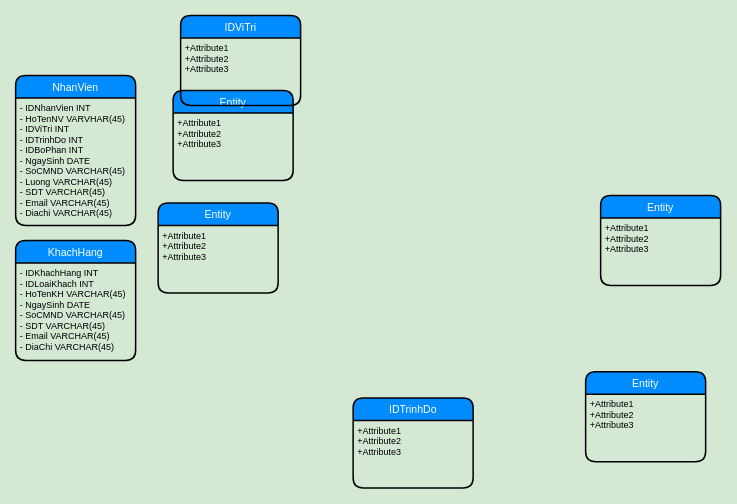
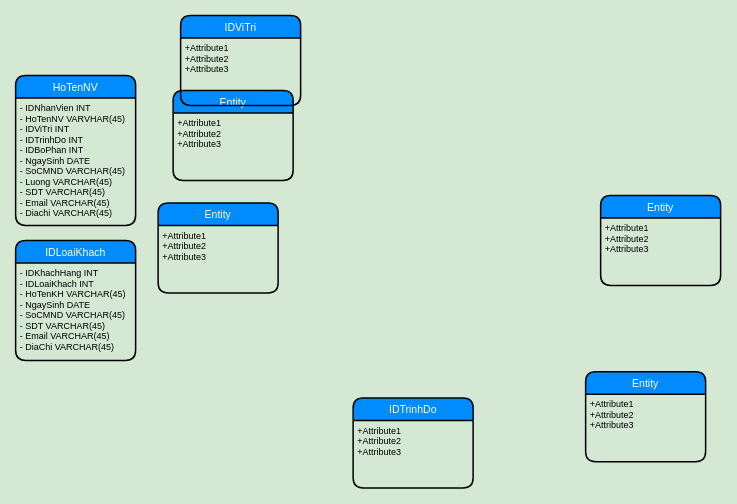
  <mxCell id="0" />
  <mxCell id="1" parent="0" />
- <mxCell id="2" value="NhanVien" style="swimlane;childLayout=stackLayout;horizontal=1;startSize=30;horizontalStack=0;fillColor=#008cff;fontColor=#FFFFFF;rounded=1;fontSize=14;fontStyle=0;strokeWidth=2;resizeParent=0;resizeLast=1;shadow=0;dashed=0;align=center;" vertex="1" parent="1"><mxGeometry x="20" y="100" width="160" height="200" as="geometry" /></mxCell>
+ <mxCell id="2" value="HoTenNV" style="swimlane;childLayout=stackLayout;horizontal=1;startSize=30;horizontalStack=0;fillColor=#008cff;fontColor=#FFFFFF;rounded=1;fontSize=14;fontStyle=0;strokeWidth=2;resizeParent=0;resizeLast=1;shadow=0;dashed=0;align=center;" vertex="1" parent="1"><mxGeometry x="20" y="100" width="160" height="200" as="geometry" /></mxCell>
  <mxCell id="3" value="- IDNhanVien INT&#10;- HoTenNV VARVHAR(45)&#10;- IDViTri INT&#10;- IDTrinhDo INT&#10;- IDBoPhan INT&#10;- NgaySinh DATE&#10;- SoCMND VARCHAR(45)&#10;- Luong VARCHAR(45)&#10;- SDT VARCHAR(45)&#10;- Email VARCHAR(45)&#10;- Diachi VARCHAR(45)" style="align=left;strokeColor=none;fillColor=none;spacingLeft=4;fontSize=12;verticalAlign=top;resizable=0;rotatable=0;part=1;fontStyle=0" vertex="1" parent="2"><mxGeometry y="30" width="160" height="170" as="geometry" /></mxCell>
- <mxCell id="4" value="KhachHang" style="swimlane;childLayout=stackLayout;horizontal=1;startSize=30;horizontalStack=0;fillColor=#008cff;fontColor=#FFFFFF;rounded=1;fontSize=14;fontStyle=0;strokeWidth=2;resizeParent=0;resizeLast=1;shadow=0;dashed=0;align=center;" vertex="1" parent="1"><mxGeometry x="20" y="320" width="160" height="160" as="geometry" /></mxCell>
+ <mxCell id="4" value="IDLoaiKhach" style="swimlane;childLayout=stackLayout;horizontal=1;startSize=30;horizontalStack=0;fillColor=#008cff;fontColor=#FFFFFF;rounded=1;fontSize=14;fontStyle=0;strokeWidth=2;resizeParent=0;resizeLast=1;shadow=0;dashed=0;align=center;" vertex="1" parent="1"><mxGeometry x="20" y="320" width="160" height="160" as="geometry" /></mxCell>
  <mxCell id="5" value="- IDKhachHang INT&#10;- IDLoaiKhach INT&#10;- HoTenKH VARCHAR(45)&#10;- NgaySinh DATE&#10;- SoCMND VARCHAR(45)&#10;- SDT VARCHAR(45)&#10;- Email VARCHAR(45)&#10;- DiaChi VARCHAR(45)" style="align=left;strokeColor=none;fillColor=none;spacingLeft=4;fontSize=12;verticalAlign=top;resizable=0;rotatable=0;part=1;" vertex="1" parent="4"><mxGeometry y="30" width="160" height="130" as="geometry" /></mxCell>
  <mxCell id="6" value="Entity" style="swimlane;childLayout=stackLayout;horizontal=1;startSize=30;horizontalStack=0;fillColor=#008cff;fontColor=#FFFFFF;rounded=1;fontSize=14;fontStyle=0;strokeWidth=2;resizeParent=0;resizeLast=1;shadow=0;dashed=0;align=center;" vertex="1" parent="1"><mxGeometry x="800" y="260" width="160" height="120" as="geometry" /></mxCell>
  <mxCell id="7" value="+Attribute1&#10;+Attribute2&#10;+Attribute3" style="align=left;strokeColor=none;fillColor=none;spacingLeft=4;fontSize=12;verticalAlign=top;resizable=0;rotatable=0;part=1;" vertex="1" parent="6"><mxGeometry y="30" width="160" height="90" as="geometry" /></mxCell>
  <mxCell id="8" value="IDTrinhDo" style="swimlane;childLayout=stackLayout;horizontal=1;startSize=30;horizontalStack=0;fillColor=#008cff;fontColor=#FFFFFF;rounded=1;fontSize=14;fontStyle=0;strokeWidth=2;resizeParent=0;resizeLast=1;shadow=0;dashed=0;align=center;" vertex="1" parent="1"><mxGeometry x="470" y="530" width="160" height="120" as="geometry" /></mxCell>
  <mxCell id="9" value="+Attribute1&#10;+Attribute2&#10;+Attribute3" style="align=left;strokeColor=none;fillColor=none;spacingLeft=4;fontSize=12;verticalAlign=top;resizable=0;rotatable=0;part=1;" vertex="1" parent="8"><mxGeometry y="30" width="160" height="90" as="geometry" /></mxCell>
  <mxCell id="10" value="Entity" style="swimlane;childLayout=stackLayout;horizontal=1;startSize=30;horizontalStack=0;fillColor=#008cff;fontColor=#FFFFFF;rounded=1;fontSize=14;fontStyle=0;strokeWidth=2;resizeParent=0;resizeLast=1;shadow=0;dashed=0;align=center;" vertex="1" parent="1"><mxGeometry x="210" y="270" width="160" height="120" as="geometry"><mxRectangle x="-390" y="-450" width="70" height="30" as="alternateBounds" /></mxGeometry></mxCell>
  <mxCell id="11" value="+Attribute1&#10;+Attribute2&#10;+Attribute3" style="align=left;strokeColor=none;fillColor=none;spacingLeft=4;fontSize=12;verticalAlign=top;resizable=0;rotatable=0;part=1;" vertex="1" parent="10"><mxGeometry y="30" width="160" height="90" as="geometry" /></mxCell>
  <mxCell id="12" value="Entity" style="swimlane;childLayout=stackLayout;horizontal=1;startSize=30;horizontalStack=0;fillColor=#008cff;fontColor=#FFFFFF;rounded=1;fontSize=14;fontStyle=0;strokeWidth=2;resizeParent=0;resizeLast=1;shadow=0;dashed=0;align=center;" vertex="1" parent="1"><mxGeometry y="495" width="160" height="120" as="geometry" x="780"><mxRectangle x="-390" y="-450" width="70" height="30" as="alternateBounds" /></mxGeometry></mxCell>
  <mxCell id="13" value="+Attribute1&#10;+Attribute2&#10;+Attribute3" style="align=left;strokeColor=none;fillColor=none;spacingLeft=4;fontSize=12;verticalAlign=top;resizable=0;rotatable=0;part=1;" vertex="1" parent="12"><mxGeometry y="30" width="160" height="90" as="geometry" /></mxCell>
  <mxCell id="14" value="Entity" style="swimlane;childLayout=stackLayout;horizontal=1;startSize=30;horizontalStack=0;fillColor=#008cff;fontColor=#FFFFFF;rounded=1;fontSize=14;fontStyle=0;strokeWidth=2;resizeParent=0;resizeLast=1;shadow=0;dashed=0;align=center;" vertex="1" parent="1"><mxGeometry x="230" y="120" width="160" height="120" as="geometry"><mxRectangle x="-390" y="-450" width="70" height="30" as="alternateBounds" /></mxGeometry></mxCell>
  <mxCell id="15" value="+Attribute1&#10;+Attribute2&#10;+Attribute3" style="align=left;strokeColor=none;fillColor=none;spacingLeft=4;fontSize=12;verticalAlign=top;resizable=0;rotatable=0;part=1;" vertex="1" parent="14"><mxGeometry y="30" width="160" height="90" as="geometry" /></mxCell>
  <mxCell id="16" value="IDViTri" style="swimlane;childLayout=stackLayout;horizontal=1;startSize=30;horizontalStack=0;fillColor=#008cff;fontColor=#FFFFFF;rounded=1;fontSize=14;fontStyle=0;strokeWidth=2;resizeParent=0;resizeLast=1;shadow=0;dashed=0;align=center;" vertex="1" parent="1"><mxGeometry x="240" y="20" width="160" height="120" as="geometry"><mxRectangle x="-390" y="-450" width="70" height="30" as="alternateBounds" /></mxGeometry></mxCell>
  <mxCell id="17" value="+Attribute1&#10;+Attribute2&#10;+Attribute3" style="align=left;strokeColor=none;fillColor=none;spacingLeft=4;fontSize=12;verticalAlign=top;resizable=0;rotatable=0;part=1;" vertex="1" parent="16"><mxGeometry y="30" width="160" height="90" as="geometry" /></mxCell>
